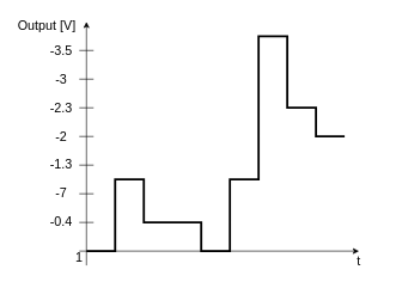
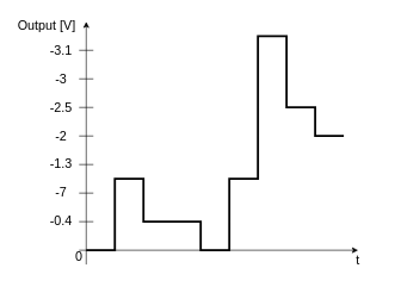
  <mxCell id="0" />
  <mxCell id="1" parent="0" />
  <mxCell id="2" value="" style="endArrow=classic;html=1;rounded=0;" edge="1" parent="1"><mxGeometry width="50" height="50" relative="1" as="geometry"><mxPoint x="120" y="370" as="sourcePoint" /><mxPoint x="120" y="30" as="targetPoint" /></mxGeometry></mxCell>
  <mxCell id="3" value="" style="endArrow=classic;html=1;rounded=0;" edge="1" parent="1"><mxGeometry width="50" height="50" relative="1" as="geometry"><mxPoint x="110" y="350" as="sourcePoint" /><mxPoint x="500" y="350" as="targetPoint" /></mxGeometry></mxCell>
  <mxCell id="4" value="" style="endArrow=none;html=1;rounded=0;" edge="1" parent="1"><mxGeometry width="50" height="50" relative="1" as="geometry"><mxPoint x="110" y="150" as="sourcePoint" /><mxPoint x="130" y="150" as="targetPoint" /></mxGeometry></mxCell>
  <mxCell id="5" value="" style="endArrow=none;html=1;rounded=0;" edge="1" parent="1"><mxGeometry width="50" height="50" relative="1" as="geometry"><mxPoint x="110" y="190" as="sourcePoint" /><mxPoint x="130" y="190" as="targetPoint" /></mxGeometry></mxCell>
  <mxCell id="6" value="" style="endArrow=none;html=1;rounded=0;" edge="1" parent="1"><mxGeometry width="50" height="50" relative="1" as="geometry"><mxPoint x="110" y="230" as="sourcePoint" /><mxPoint x="130" y="230" as="targetPoint" /></mxGeometry></mxCell>
  <mxCell id="7" value="" style="endArrow=none;html=1;rounded=0;" edge="1" parent="1"><mxGeometry width="50" height="50" relative="1" as="geometry"><mxPoint x="110" y="270" as="sourcePoint" /><mxPoint x="130" y="270" as="targetPoint" /></mxGeometry></mxCell>
  <mxCell id="8" value="" style="endArrow=none;html=1;rounded=0;" edge="1" parent="1"><mxGeometry width="50" height="50" relative="1" as="geometry"><mxPoint x="110" y="310" as="sourcePoint" /><mxPoint x="130" y="310" as="targetPoint" /></mxGeometry></mxCell>
- <mxCell id="9" value="1" style="text;html=1;strokeColor=none;fillColor=none;align=center;verticalAlign=middle;whiteSpace=wrap;rounded=0;fontSize=18;" vertex="1" parent="1"><mxGeometry x="100" y="350" width="20" height="20" as="geometry" /></mxCell>
+ <mxCell id="9" value="0" style="text;html=1;strokeColor=none;fillColor=none;align=center;verticalAlign=middle;whiteSpace=wrap;rounded=0;fontSize=18;" vertex="1" parent="1"><mxGeometry x="100" y="350" width="20" height="20" as="geometry" /></mxCell>
  <mxCell id="10" value="t" style="text;html=1;strokeColor=none;fillColor=none;align=center;verticalAlign=middle;whiteSpace=wrap;rounded=0;fontSize=18;" vertex="1" parent="1"><mxGeometry x="470" y="350" width="60" height="30" as="geometry" /></mxCell>
  <mxCell id="11" value="Output [V]" style="text;html=1;strokeColor=none;fillColor=none;align=center;verticalAlign=middle;whiteSpace=wrap;rounded=0;fontSize=18;" vertex="1" parent="1"><mxGeometry x="20" y="20" width="90" height="30" as="geometry" /></mxCell>
  <mxCell id="12" value="-0.4" style="text;html=1;strokeColor=none;fillColor=none;align=center;verticalAlign=middle;whiteSpace=wrap;rounded=0;fontSize=18;" vertex="1" parent="1"><mxGeometry x="70" y="300" width="30" height="20" as="geometry" /></mxCell>
  <mxCell id="13" value="-7" style="text;html=1;strokeColor=none;fillColor=none;align=center;verticalAlign=middle;whiteSpace=wrap;rounded=0;fontSize=18;" vertex="1" parent="1"><mxGeometry x="70" y="260" width="30" height="20" as="geometry" /></mxCell>
  <mxCell id="14" value="-2" style="text;html=1;strokeColor=none;fillColor=none;align=center;verticalAlign=middle;whiteSpace=wrap;rounded=0;fontSize=18;" vertex="1" parent="1"><mxGeometry x="70" y="180" width="30" height="20" as="geometry" /></mxCell>
  <mxCell id="15" value="-3" style="text;html=1;strokeColor=none;fillColor=none;align=center;verticalAlign=middle;whiteSpace=wrap;rounded=0;fontSize=18;" vertex="1" parent="1"><mxGeometry x="70" y="100" width="30" height="20" as="geometry" /></mxCell>
  <mxCell id="16" value="-1.3" style="text;html=1;strokeColor=none;fillColor=none;align=center;verticalAlign=middle;whiteSpace=wrap;rounded=0;fontSize=18;" vertex="1" parent="1"><mxGeometry x="70" y="220" width="30" height="20" as="geometry" /></mxCell>
- <mxCell id="17" value="-2.3" style="text;html=1;strokeColor=none;fillColor=none;align=center;verticalAlign=middle;whiteSpace=wrap;rounded=0;fontSize=18;" vertex="1" parent="1"><mxGeometry x="70" y="140" width="30" height="20" as="geometry" /></mxCell>
- <mxCell id="18" value="-3.5" style="text;html=1;strokeColor=none;fillColor=none;align=center;verticalAlign=middle;whiteSpace=wrap;rounded=0;fontSize=18;" vertex="1" parent="1"><mxGeometry x="70" y="60" width="30" height="20" as="geometry" /></mxCell>
+ <mxCell id="17" value="-2.5" style="text;html=1;strokeColor=none;fillColor=none;align=center;verticalAlign=middle;whiteSpace=wrap;rounded=0;fontSize=18;" vertex="1" parent="1"><mxGeometry x="70" y="140" width="30" height="20" as="geometry" /></mxCell>
+ <mxCell id="18" value="-3.1" style="text;html=1;strokeColor=none;fillColor=none;align=center;verticalAlign=middle;whiteSpace=wrap;rounded=0;fontSize=18;" vertex="1" parent="1"><mxGeometry x="70" y="60" width="30" height="20" as="geometry" /></mxCell>
  <mxCell id="19" value="" style="endArrow=none;html=1;rounded=0;" edge="1" parent="1"><mxGeometry width="50" height="50" relative="1" as="geometry"><mxPoint x="110" y="70" as="sourcePoint" /><mxPoint x="130" y="70" as="targetPoint" /></mxGeometry></mxCell>
  <mxCell id="20" value="" style="endArrow=none;html=1;rounded=0;" edge="1" parent="1"><mxGeometry width="50" height="50" relative="1" as="geometry"><mxPoint x="110" y="110" as="sourcePoint" /><mxPoint x="130" y="110" as="targetPoint" /></mxGeometry></mxCell>
  <mxCell id="21" value="" style="endArrow=none;html=1;rounded=0;exitX=1;exitY=0;exitDx=0;exitDy=0;strokeWidth=3;" edge="1" parent="1" source="9"><mxGeometry width="50" height="50" relative="1" as="geometry"><mxPoint x="310" y="330" as="sourcePoint" /><mxPoint x="480" y="190" as="targetPoint" /><Array as="points"><mxPoint x="160" y="350" /><mxPoint x="160" y="250" /><mxPoint x="200" y="250" /><mxPoint x="200" y="310" /><mxPoint x="280" y="310" /><mxPoint x="280" y="350" /><mxPoint x="320" y="350" /><mxPoint x="320" y="250" /><mxPoint x="360" y="250" /><mxPoint x="360" y="50" /><mxPoint x="400" y="50" /><mxPoint x="400" y="150" /><mxPoint x="440" y="150" /><mxPoint x="440" y="190" /></Array></mxGeometry></mxCell>
